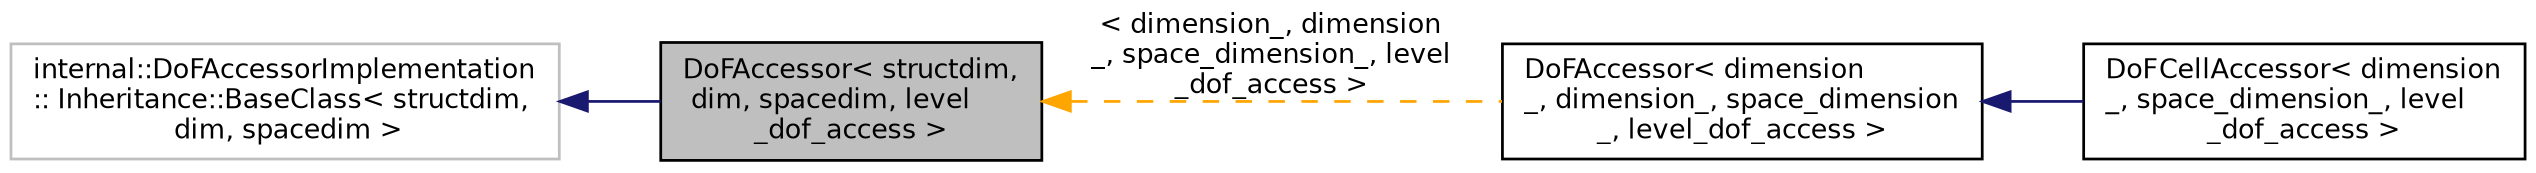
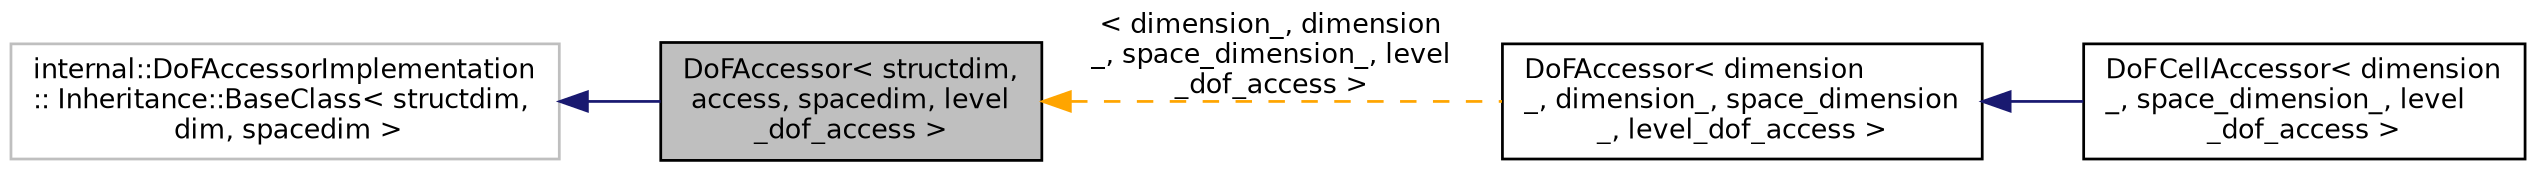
  digraph {
    rankdir=LR
    node [color=black fillcolor=white fontname=Helvetica fontsize=10 shape=record style=filled]
    edge [color=midnightblue dir=back fontname=Helvetica fontsize=10 labelfontname=Helvetica labelfontsize=10 style=solid]
-   n1 [fillcolor=grey75 fontcolor=black height=0.2 label="DoFAccessor\< structdim,\l dim, spacedim, level\l_dof_access \>" width=0.4]
+   n1 [fillcolor=grey75 fontcolor=black height=0.2 label="DoFAccessor\< structdim,\l access, spacedim, level\l_dof_access \>" width=0.4]
    n2 [height=0.2 label="DoFAccessor\< dimension\l_, dimension_, space_dimension\l_, level_dof_access \>" width=0.4]
    n3 [color=grey75 height=0.2 label="internal::DoFAccessorImplementation\l:: Inheritance::BaseClass\< structdim,\l dim, spacedim \>" width=0.4]
    n4 [height=0.2 label="DoFCellAccessor\< dimension\l_, space_dimension_, level\l_dof_access \>" width=0.4]
    n1 -> n2 [color=orange label=" \< dimension_, dimension\l_, space_dimension_, level\l_dof_access \>" style=dashed]
    n2 -> n4
    n3 -> n1
  }
